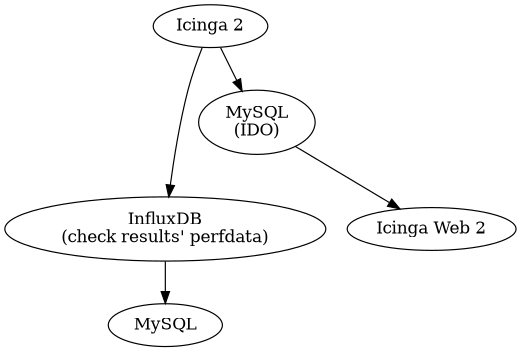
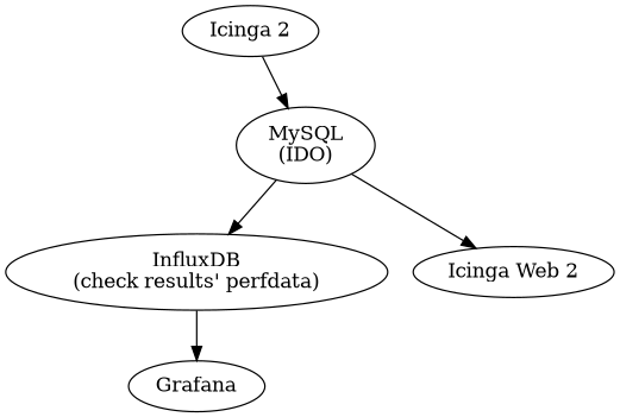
  digraph {
    n1 [label="Icinga 2"]
    n2 [label="MySQL\n(IDO)"]
    n3 [label="InfluxDB\n(check results' perfdata)"]
    n4 [label="Icinga Web 2"]
-   n5 [label=MySQL]
+   n5 [label=Grafana]
    n1 -> n2
-   n1 -> n3
+   n2 -> n3
    n2 -> n4
    n3 -> n5
  }
